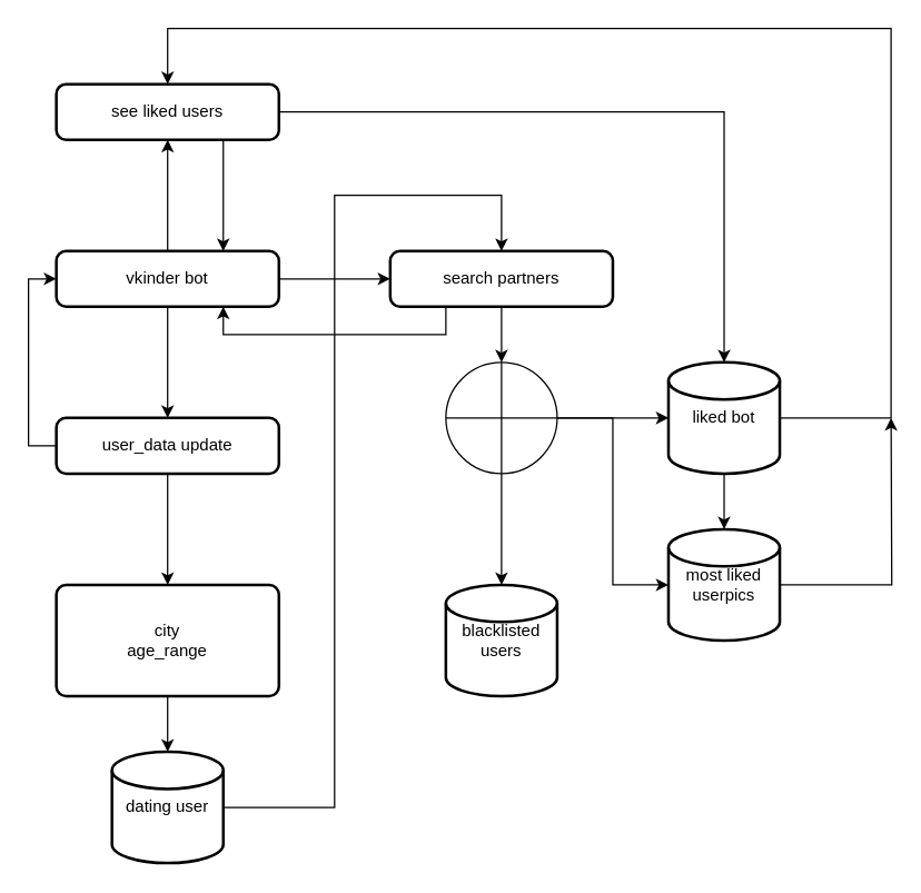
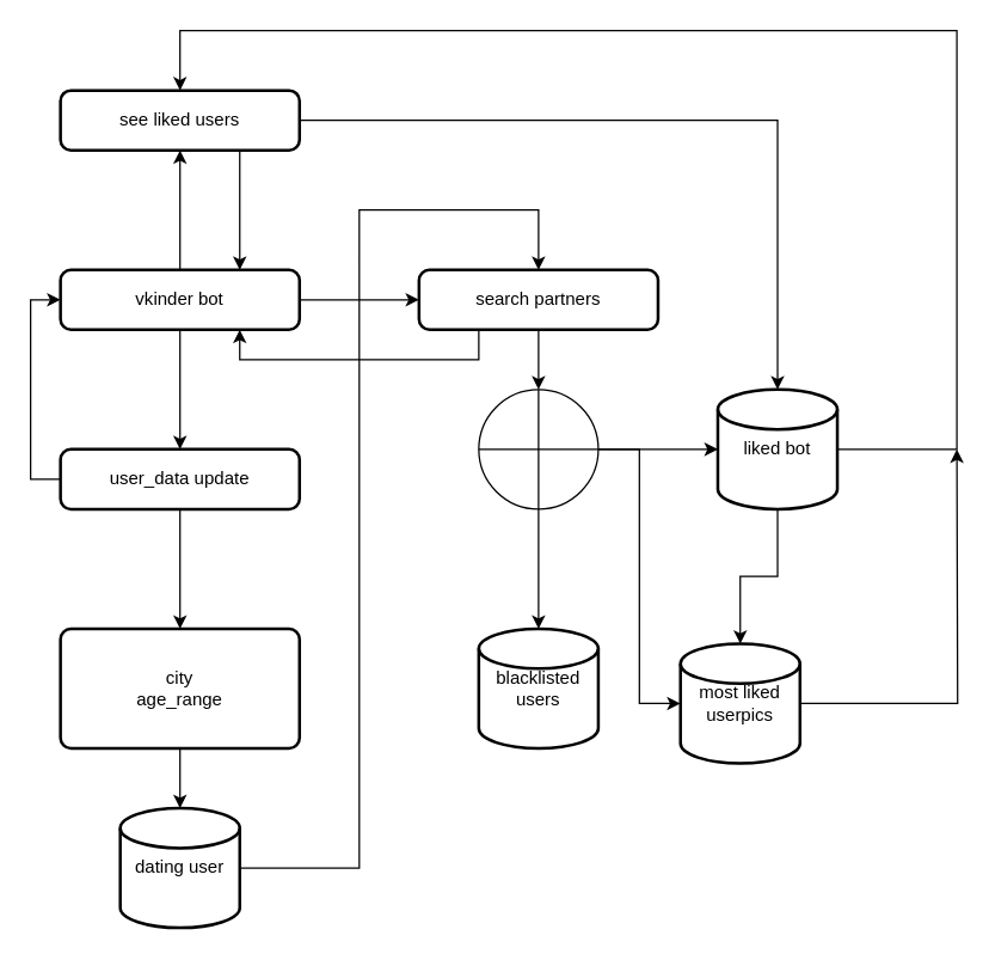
  <mxCell id="0" />
  <mxCell id="1" parent="0" />
  <mxCell id="2" style="edgeStyle=orthogonalEdgeStyle;rounded=0;orthogonalLoop=1;jettySize=auto;html=1;" edge="1" parent="1" source="5"><mxGeometry relative="1" as="geometry"><mxPoint x="120" y="300" as="targetPoint" /></mxGeometry></mxCell>
  <mxCell id="3" style="edgeStyle=orthogonalEdgeStyle;rounded=0;orthogonalLoop=1;jettySize=auto;html=1;" edge="1" parent="1" source="5" target="13"><mxGeometry relative="1" as="geometry" /></mxCell>
  <mxCell id="4" style="edgeStyle=orthogonalEdgeStyle;rounded=0;orthogonalLoop=1;jettySize=auto;html=1;entryX=0.5;entryY=1;entryDx=0;entryDy=0;" edge="1" parent="1" source="5" target="26"><mxGeometry relative="1" as="geometry" /></mxCell>
  <mxCell id="5" value="vkinder bot" style="rounded=1;whiteSpace=wrap;html=1;absoluteArcSize=1;arcSize=14;strokeWidth=2;" vertex="1" parent="1"><mxGeometry x="40" y="180" width="160" height="40" as="geometry" /></mxCell>
  <mxCell id="6" style="edgeStyle=orthogonalEdgeStyle;rounded=0;orthogonalLoop=1;jettySize=auto;html=1;entryX=0;entryY=0.5;entryDx=0;entryDy=0;" edge="1" parent="1" source="8" target="5"><mxGeometry relative="1" as="geometry"><Array as="points"><mxPoint x="20" y="320" /><mxPoint x="20" y="200" /></Array></mxGeometry></mxCell>
  <mxCell id="7" value="" style="edgeStyle=orthogonalEdgeStyle;rounded=0;orthogonalLoop=1;jettySize=auto;html=1;" edge="1" parent="1" source="8" target="10"><mxGeometry relative="1" as="geometry" /></mxCell>
  <mxCell id="8" value="user_data update&lt;br&gt;" style="rounded=1;whiteSpace=wrap;html=1;absoluteArcSize=1;arcSize=14;strokeWidth=2;" vertex="1" parent="1"><mxGeometry x="40" y="300" width="160" height="40" as="geometry" /></mxCell>
  <mxCell id="9" value="" style="edgeStyle=orthogonalEdgeStyle;rounded=0;orthogonalLoop=1;jettySize=auto;html=1;" edge="1" parent="1" source="10" target="20"><mxGeometry relative="1" as="geometry" /></mxCell>
  <mxCell id="10" value="city&lt;br&gt;age_range" style="rounded=1;whiteSpace=wrap;html=1;absoluteArcSize=1;arcSize=14;strokeWidth=2;" vertex="1" parent="1"><mxGeometry x="40" y="420" width="160" height="80" as="geometry" /></mxCell>
  <mxCell id="11" style="edgeStyle=orthogonalEdgeStyle;rounded=0;orthogonalLoop=1;jettySize=auto;html=1;entryX=0.5;entryY=0;entryDx=0;entryDy=0;entryPerimeter=0;" edge="1" parent="1" source="13" target="17"><mxGeometry relative="1" as="geometry" /></mxCell>
  <mxCell id="12" style="edgeStyle=orthogonalEdgeStyle;rounded=0;orthogonalLoop=1;jettySize=auto;html=1;exitX=0.25;exitY=1;exitDx=0;exitDy=0;entryX=0.75;entryY=1;entryDx=0;entryDy=0;" edge="1" parent="1" source="13" target="5"><mxGeometry relative="1" as="geometry" /></mxCell>
  <mxCell id="13" value="search partners" style="rounded=1;whiteSpace=wrap;html=1;absoluteArcSize=1;arcSize=14;strokeWidth=2;" vertex="1" parent="1"><mxGeometry x="280" y="180" width="160" height="40" as="geometry" /></mxCell>
  <mxCell id="14" style="edgeStyle=orthogonalEdgeStyle;rounded=0;orthogonalLoop=1;jettySize=auto;html=1;" edge="1" parent="1" source="17" target="18"><mxGeometry relative="1" as="geometry" /></mxCell>
  <mxCell id="15" style="edgeStyle=orthogonalEdgeStyle;rounded=0;orthogonalLoop=1;jettySize=auto;html=1;entryX=0;entryY=0.5;entryDx=0;entryDy=0;entryPerimeter=0;" edge="1" parent="1" source="17" target="23"><mxGeometry relative="1" as="geometry" /></mxCell>
  <mxCell id="16" style="edgeStyle=orthogonalEdgeStyle;rounded=0;orthogonalLoop=1;jettySize=auto;html=1;entryX=0;entryY=0.5;entryDx=0;entryDy=0;entryPerimeter=0;" edge="1" parent="1" source="17" target="28"><mxGeometry relative="1" as="geometry" /></mxCell>
  <mxCell id="17" value="" style="verticalLabelPosition=bottom;verticalAlign=top;html=1;shape=mxgraph.flowchart.summing_function;" vertex="1" parent="1"><mxGeometry x="320" y="260" width="80" height="80" as="geometry" /></mxCell>
  <mxCell id="18" value="blacklisted users" style="strokeWidth=2;html=1;shape=mxgraph.flowchart.database;whiteSpace=wrap;" vertex="1" parent="1"><mxGeometry x="320" y="420" width="80" height="80" as="geometry" /></mxCell>
  <mxCell id="19" style="edgeStyle=orthogonalEdgeStyle;rounded=0;orthogonalLoop=1;jettySize=auto;html=1;entryX=0.5;entryY=0;entryDx=0;entryDy=0;" edge="1" parent="1" source="20" target="13"><mxGeometry relative="1" as="geometry"><Array as="points"><mxPoint x="240" y="580" /><mxPoint x="240" y="140" /><mxPoint x="360" y="140" /></Array></mxGeometry></mxCell>
  <mxCell id="20" value="dating user" style="strokeWidth=2;html=1;shape=mxgraph.flowchart.database;whiteSpace=wrap;" vertex="1" parent="1"><mxGeometry x="80" y="540" width="80" height="80" as="geometry" /></mxCell>
  <mxCell id="21" style="edgeStyle=orthogonalEdgeStyle;rounded=0;orthogonalLoop=1;jettySize=auto;html=1;entryX=0.5;entryY=0;entryDx=0;entryDy=0;" edge="1" parent="1" source="23" target="26"><mxGeometry relative="1" as="geometry"><Array as="points"><mxPoint x="640" y="300" /><mxPoint x="640" y="20" /><mxPoint x="120" y="20" /></Array></mxGeometry></mxCell>
  <mxCell id="22" value="" style="edgeStyle=orthogonalEdgeStyle;rounded=0;orthogonalLoop=1;jettySize=auto;html=1;" edge="1" parent="1" source="23" target="28"><mxGeometry relative="1" as="geometry" /></mxCell>
  <mxCell id="23" value="liked bot" style="strokeWidth=2;html=1;shape=mxgraph.flowchart.database;whiteSpace=wrap;" vertex="1" parent="1"><mxGeometry x="480" y="260" width="80" height="80" as="geometry" /></mxCell>
  <mxCell id="24" style="edgeStyle=orthogonalEdgeStyle;rounded=0;orthogonalLoop=1;jettySize=auto;html=1;entryX=0.5;entryY=0;entryDx=0;entryDy=0;entryPerimeter=0;" edge="1" parent="1" source="26" target="23"><mxGeometry relative="1" as="geometry" /></mxCell>
  <mxCell id="25" style="edgeStyle=orthogonalEdgeStyle;rounded=0;orthogonalLoop=1;jettySize=auto;html=1;exitX=0.75;exitY=1;exitDx=0;exitDy=0;entryX=0.75;entryY=0;entryDx=0;entryDy=0;" edge="1" parent="1" source="26" target="5"><mxGeometry relative="1" as="geometry" /></mxCell>
  <mxCell id="26" value="see liked users" style="rounded=1;whiteSpace=wrap;html=1;absoluteArcSize=1;arcSize=14;strokeWidth=2;" vertex="1" parent="1"><mxGeometry x="40" y="60" width="160" height="40" as="geometry" /></mxCell>
  <mxCell id="27" style="edgeStyle=orthogonalEdgeStyle;rounded=0;orthogonalLoop=1;jettySize=auto;html=1;" edge="1" parent="1" source="28"><mxGeometry relative="1" as="geometry"><mxPoint x="640" y="300" as="targetPoint" /></mxGeometry></mxCell>
- <mxCell id="28" value="most liked userpics" style="strokeWidth=2;html=1;shape=mxgraph.flowchart.database;whiteSpace=wrap;" vertex="1" parent="1"><mxGeometry x="480" y="380" width="80" height="80" as="geometry" /></mxCell>
+ <mxCell id="28" value="most liked userpics" style="strokeWidth=2;html=1;shape=mxgraph.flowchart.database;whiteSpace=wrap;" vertex="1" parent="1"><mxGeometry x="455" y="430" width="80" height="80" as="geometry" /></mxCell>
